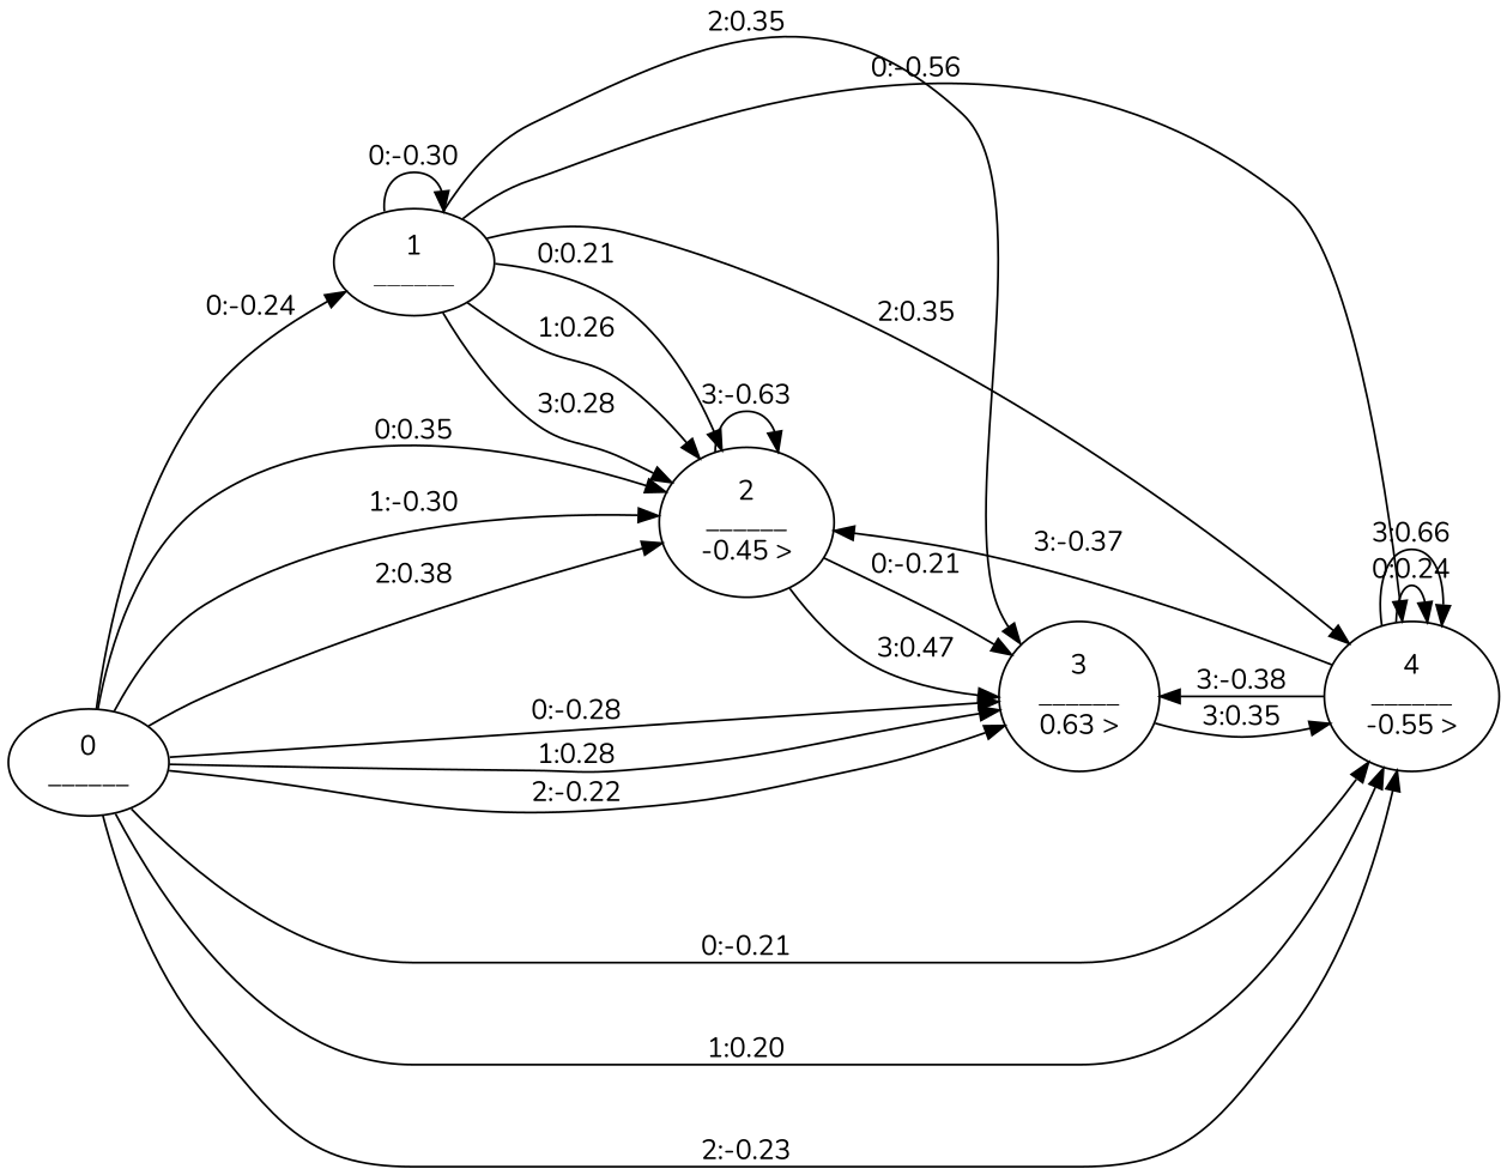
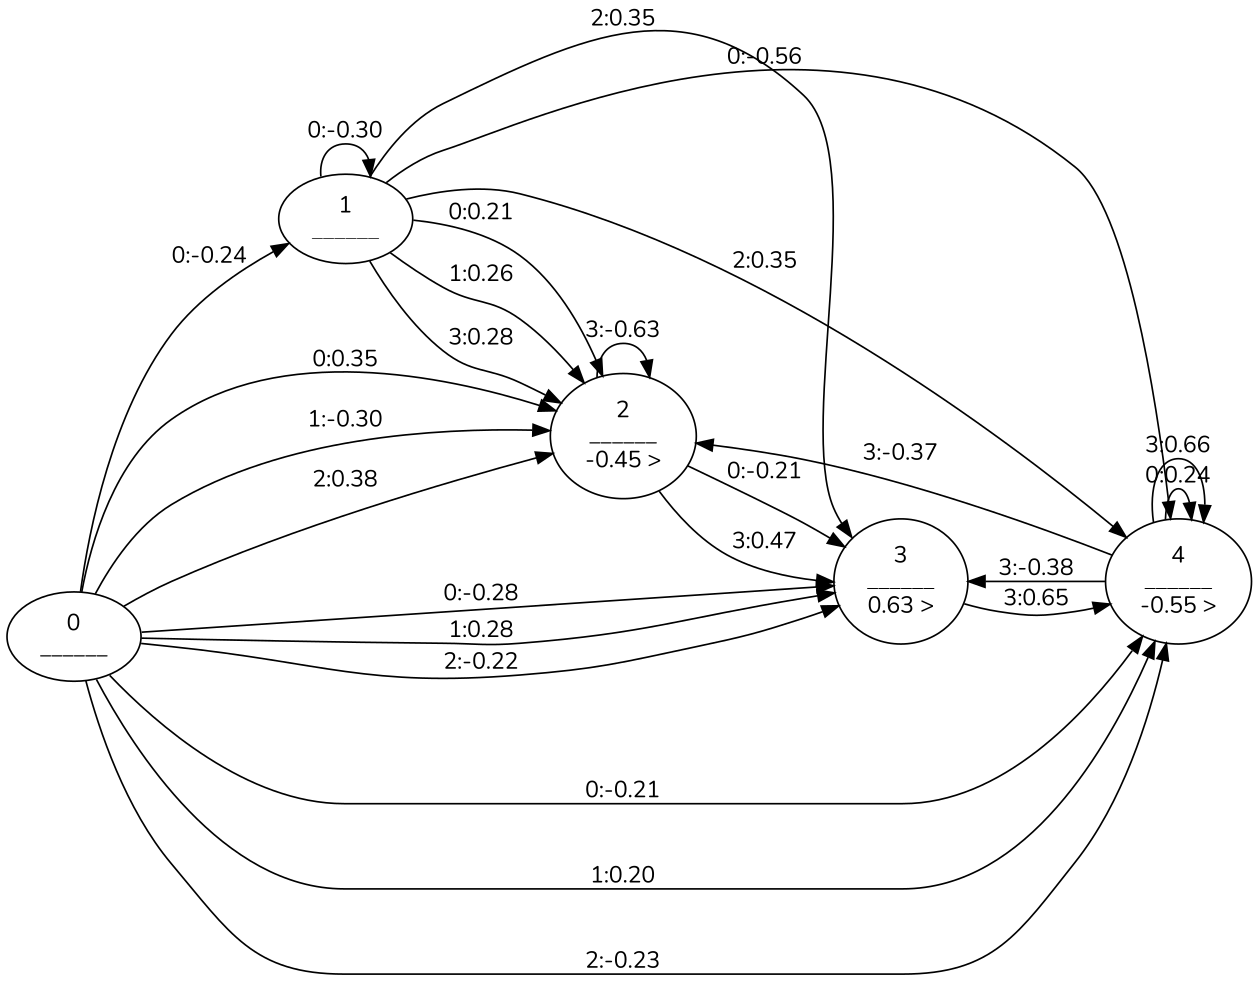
  digraph {
    fontname=Nunito
    rankdir=LR
    node [fontname=Nunito]
    edge [fontname=Nunito]
    n1 [label="0\n______"]
    n2 [label="1\n______"]
    n3 [label="2\n______\n-0.45 >"]
    n4 [label="3\n______\n0.63 >"]
    n5 [label="4\n______\n-0.55 >"]
    n1 -> n2 [label="0:-0.24"]
    n1 -> n3 [label="0:0.35"]
    n1 -> n3 [label="1:-0.30"]
    n1 -> n3 [label="2:0.38"]
    n1 -> n4 [label="0:-0.28"]
    n1 -> n4 [label="1:0.28"]
    n1 -> n4 [label="2:-0.22"]
    n1 -> n5 [label="0:-0.21"]
    n1 -> n5 [label="1:0.20"]
    n1 -> n5 [label="2:-0.23"]
    n2 -> n2 [label="0:-0.30"]
    n2 -> n3 [label="0:0.21"]
    n2 -> n3 [label="1:0.26"]
    n2 -> n3 [label="3:0.28"]
    n2 -> n4 [label="2:0.35"]
    n2 -> n5 [label="0:-0.56"]
    n2 -> n5 [label="2:0.35"]
    n3 -> n3 [label="3:-0.63"]
    n3 -> n4 [label="0:-0.21"]
    n3 -> n4 [label="3:0.47"]
-   n4 -> n5 [label="3:0.35"]
+   n4 -> n5 [label="3:0.65"]
    n5 -> n3 [label="3:-0.37"]
    n5 -> n4 [label="3:-0.38"]
    n5 -> n5 [label="0:0.24"]
    n5 -> n5 [label="3:0.66"]
  }
